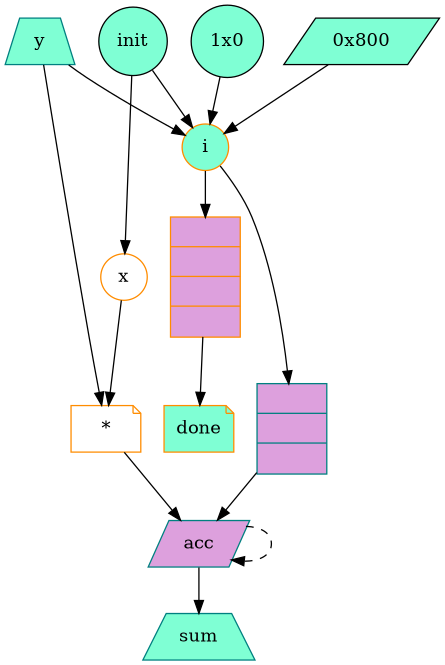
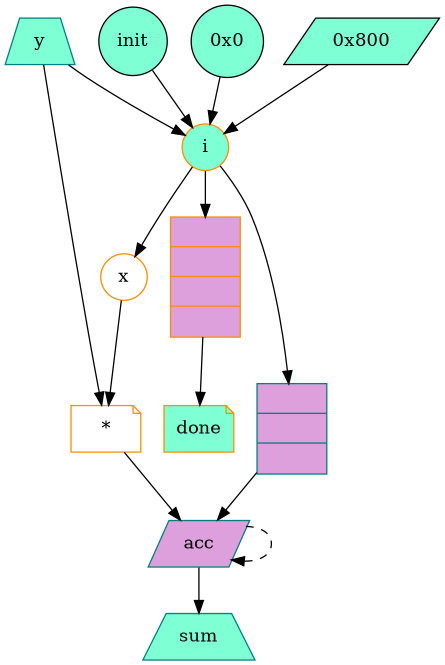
  digraph {
    fontname="DejaVu Serif"
    node [color=darkorange fillcolor=aquamarine fontname="DejaVu Serif" shape=circle style=filled]
    edge [fontname="DejaVu Serif"]
    n1 [label=done shape=note]
    n2 [color=teal fillcolor=plum label="{||}" shape=record]
    n3 [color=teal fillcolor=plum label=acc shape=parallelogram]
    n4 [color=teal label=sum shape=trapezium]
    n5 [fillcolor=plum label="{|||}" shape=record]
-   n6 [color=black label="1x0"]
+   n6 [color=black label="0x0"]
    n7 [label=i]
    n8 [fillcolor=white label=x]
    n9 [fillcolor=white label="*" shape=note]
    n10 [color=black label="0x800" shape=parallelogram]
    n11 [color=teal label=y shape=trapezium]
    n12 [color=black label=init]
    n2 -> n3
    n3 -> n3 [style=dashed]
    n3 -> n4
    n5 -> n1
    n6 -> n7
    n7 -> n2 [headport=input]
    n7 -> n5 [headport=input]
-   n12 -> n8
+   n7 -> n8
    n8 -> n9
    n9 -> n3
    n10 -> n7
    n11 -> n7
    n11 -> n9
    n12 -> n7
  }
